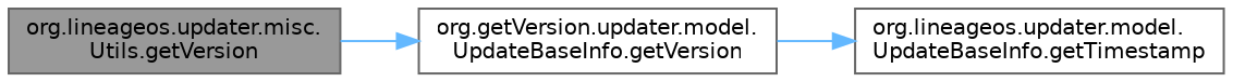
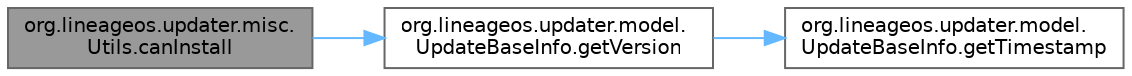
  digraph {
    rankdir=LR
    node [color=grey40 fillcolor=white fontname=Helvetica fontsize=10 shape=box style=filled]
    edge [color=steelblue1 fontname=Helvetica fontsize=10 labelfontname=Helvetica labelfontsize=10 style=solid]
-   n1 [color=gray40 fillcolor=grey60 fontcolor=black height=0.2 label="org.lineageos.updater.misc.\lUtils.getVersion" width=0.4]
-   n2 [height=0.2 label="org.getVersion.updater.model.\lUpdateBaseInfo.getVersion" width=0.4]
+   n1 [color=gray40 fillcolor=grey60 fontcolor=black height=0.2 label="org.lineageos.updater.misc.\lUtils.canInstall" width=0.4]
+   n2 [height=0.2 label="org.lineageos.updater.model.\lUpdateBaseInfo.getVersion" width=0.4]
    n3 [height=0.2 label="org.lineageos.updater.model.\lUpdateBaseInfo.getTimestamp" width=0.4]
    n1 -> n2
    n2 -> n3
  }
